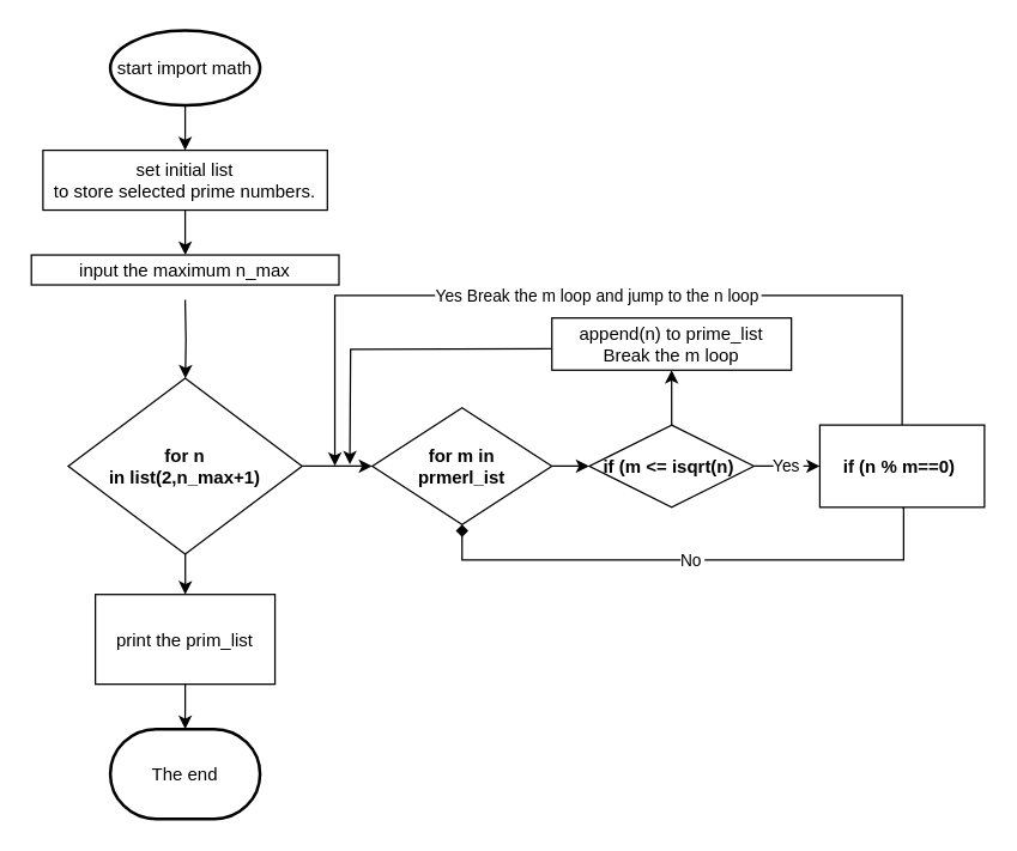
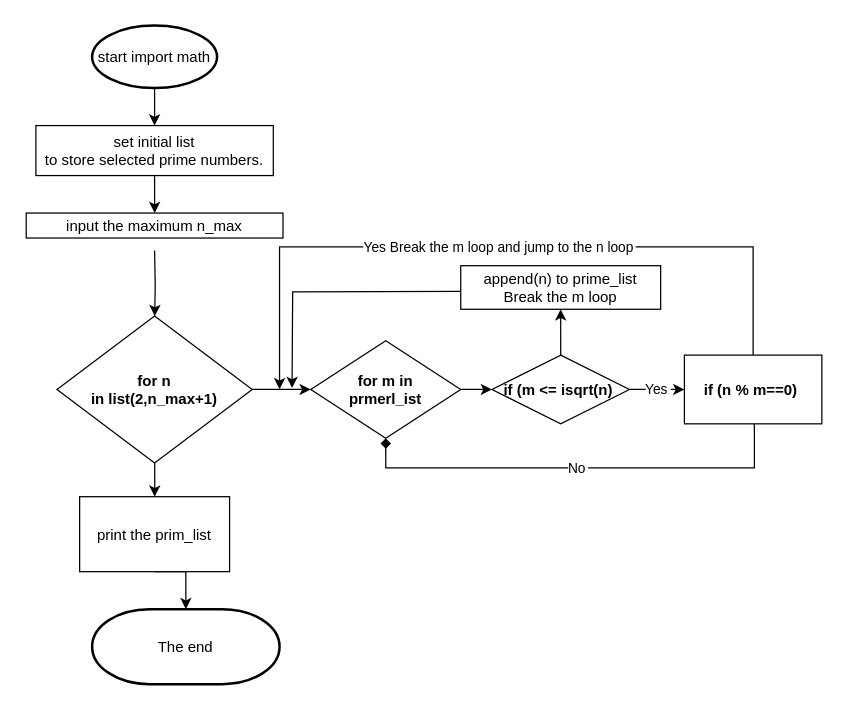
  <mxCell id="0" />
  <mxCell id="1" parent="0" />
  <mxCell id="2" value="" style="edgeStyle=orthogonalEdgeStyle;rounded=0;orthogonalLoop=1;jettySize=auto;" edge="1" parent="1" source="24" target="4"><mxGeometry relative="1" as="geometry"><mxPoint x="123" y="40" as="sourcePoint" /></mxGeometry></mxCell>
  <mxCell id="3" value="" style="edgeStyle=orthogonalEdgeStyle;rounded=0;orthogonalLoop=1;jettySize=auto;" edge="1" parent="1" source="4" target="6"><mxGeometry relative="1" as="geometry" /></mxCell>
  <mxCell id="4" value="set initial list &#10;to store selected prime numbers." style="" vertex="1" parent="1"><mxGeometry x="28.01" y="100" width="190" height="40" as="geometry" /></mxCell>
  <mxCell id="5" value="" style="edgeStyle=orthogonalEdgeStyle;rounded=0;orthogonalLoop=1;jettySize=auto;" edge="1" parent="1" target="9"><mxGeometry relative="1" as="geometry"><mxPoint x="123" y="200" as="sourcePoint" /></mxGeometry></mxCell>
  <mxCell id="6" value="input the maximum n_max" style="" vertex="1" parent="1"><mxGeometry x="20.26" y="170" width="205.5" height="20" as="geometry" /></mxCell>
  <mxCell id="7" value="" style="edgeStyle=orthogonalEdgeStyle;rounded=0;orthogonalLoop=1;jettySize=auto;" edge="1" parent="1"><mxGeometry relative="1" as="geometry"><mxPoint x="123" y="324" as="sourcePoint" /><mxPoint x="123" y="334" as="targetPoint" /><Array as="points"><mxPoint x="123" y="314" /><mxPoint x="123" y="314" /></Array></mxGeometry></mxCell>
  <mxCell id="8" style="edgeStyle=orthogonalEdgeStyle;rounded=0;orthogonalLoop=1;jettySize=auto;entryX=0.5;entryY=0;entryDx=0;entryDy=0;" edge="1" parent="1" source="9" target="11"><mxGeometry relative="1" as="geometry" /></mxCell>
  <mxCell id="9" value="for n &#10;in list(2,n_max+1)" style="rhombus;fontStyle=1" vertex="1" parent="1"><mxGeometry x="44.88" y="252.43" width="156.25" height="117.51" as="geometry" /></mxCell>
  <mxCell id="10" style="edgeStyle=orthogonalEdgeStyle;rounded=0;orthogonalLoop=1;jettySize=auto;exitX=0.5;exitY=1;exitDx=0;exitDy=0;entryX=0.5;entryY=0;entryDx=0;entryDy=0;entryPerimeter=0;" edge="1" parent="1" source="11" target="15"><mxGeometry relative="1" as="geometry"><mxPoint x="123" y="474" as="targetPoint" /></mxGeometry></mxCell>
  <mxCell id="11" value="print the prim_list" style="" vertex="1" parent="1"><mxGeometry x="63.01" y="397" width="120" height="60" as="geometry" /></mxCell>
  <mxCell id="12" value="" style="edgeStyle=orthogonalEdgeStyle;rounded=0;orthogonalLoop=1;jettySize=auto;" edge="1" parent="1"><mxGeometry relative="1" as="geometry"><mxPoint x="368" y="232.6" as="sourcePoint" /><mxPoint x="233" y="310" as="targetPoint" /></mxGeometry></mxCell>
  <mxCell id="13" value="append(n) to prime_list&#10;Break the m loop" style="" vertex="1" parent="1"><mxGeometry x="368" y="212.13" width="160" height="34.87" as="geometry" /></mxCell>
  <mxCell id="14" value="Yes" style="edgeStyle=orthogonalEdgeStyle;rounded=0;orthogonalLoop=1;jettySize=auto;" edge="1" parent="1" source="21" target="18"><mxGeometry relative="1" as="geometry" /></mxCell>
- <mxCell id="15" value="The end" style="strokeWidth=2;shape=mxgraph.flowchart.terminator;" vertex="1" parent="1"><mxGeometry x="73" y="487" width="100" height="60" as="geometry" /></mxCell>
+ <mxCell id="15" value="The end" style="strokeWidth=2;shape=mxgraph.flowchart.terminator;" vertex="1" parent="1"><mxGeometry x="73" y="487" width="150" height="60" as="geometry" /></mxCell>
  <mxCell id="16" value="No" style="edgeStyle=orthogonalEdgeStyle;rounded=0;orthogonalLoop=1;jettySize=auto;exitX=0.5;exitY=1;exitDx=0;exitDy=0;entryX=0.5;entryY=1;entryDx=0;entryDy=0;endArrow=diamond;" edge="1" parent="1" source="18" target="23"><mxGeometry relative="1" as="geometry"><mxPoint x="403" y="354" as="targetPoint" /><Array as="points"><mxPoint x="603" y="339" /><mxPoint x="603" y="374" /><mxPoint x="308" y="374" /></Array></mxGeometry></mxCell>
  <mxCell id="17" value="Yes Break the m loop and jump to the n loop" style="edgeStyle=orthogonalEdgeStyle;rounded=0;orthogonalLoop=1;jettySize=auto;" edge="1" parent="1" source="18"><mxGeometry x="0.001" relative="1" as="geometry"><mxPoint x="223" y="311" as="targetPoint" /><Array as="points"><mxPoint x="602" y="197" /><mxPoint x="223" y="197" /></Array><mxPoint as="offset" /></mxGeometry></mxCell>
  <mxCell id="18" value="if (n % m==0) " style="fontStyle=1;rounded=0;" vertex="1" parent="1"><mxGeometry x="547" y="283.69" width="110" height="55" as="geometry" /></mxCell>
  <mxCell id="19" value="" style="edgeStyle=orthogonalEdgeStyle;rounded=0;orthogonalLoop=1;jettySize=auto;" edge="1" parent="1" source="23" target="21"><mxGeometry relative="1" as="geometry"><mxPoint x="413" y="303" as="sourcePoint" /><mxPoint x="553" y="292" as="targetPoint" /></mxGeometry></mxCell>
  <mxCell id="20" value="" style="edgeStyle=orthogonalEdgeStyle;rounded=0;orthogonalLoop=1;jettySize=auto;" edge="1" parent="1" source="21" target="13"><mxGeometry relative="1" as="geometry" /></mxCell>
  <mxCell id="21" value="if (m &lt;= isqrt(n) " style="rhombus;fontStyle=1;" vertex="1" parent="1"><mxGeometry x="393" y="283.69" width="110" height="55" as="geometry" /></mxCell>
  <mxCell id="22" value="" style="rounded=0;orthogonalLoop=1;jettySize=auto;exitX=1;exitY=0.5;exitDx=0;exitDy=0;" edge="1" parent="1" source="9" target="23"><mxGeometry x="0.071" y="13" relative="1" as="geometry"><mxPoint x="201" y="311" as="sourcePoint" /><mxPoint x="303" y="304" as="targetPoint" /><mxPoint as="offset" /></mxGeometry></mxCell>
  <mxCell id="23" value="for m in&#10;prmerl_ist" style="rhombus;fontStyle=1;" vertex="1" parent="1"><mxGeometry x="248" y="272.13" width="120" height="78.12" as="geometry" /></mxCell>
  <mxCell id="24" value="start import math" style="strokeWidth=2;shape=mxgraph.flowchart.start_1;" vertex="1" parent="1"><mxGeometry x="73" y="20" width="100" height="50" as="geometry" /></mxCell>
